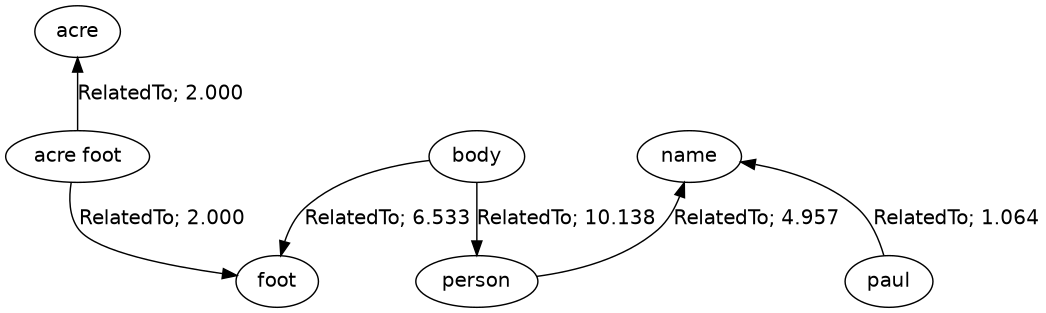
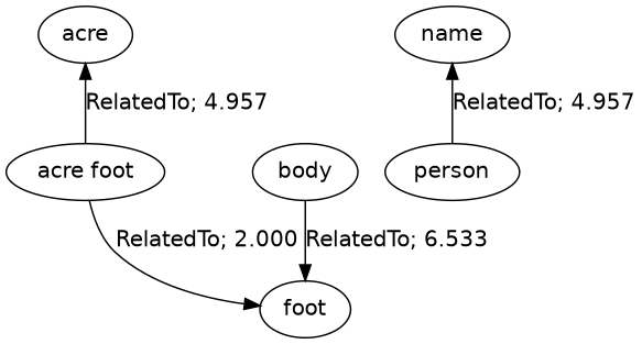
  digraph {
    fontname="DejaVu Sans"
    node [fontname="DejaVu Sans"]
    edge [dir=back fontname="DejaVu Sans"]
    n1 [label=acre]
    n2 [label="acre foot"]
    n3 [label=foot]
    n4 [label=body]
    n5 [label=person]
    n6 [label=name]
-   n7 [label=paul]
-   n1 -> n2 [label="RelatedTo; 2.000" weight=2.000]
+   n1 -> n2 [label="RelatedTo; 4.957" weight=2.000]
    n2 -> n3 [dir=forward label="RelatedTo; 2.000" weight=3.000]
    n4 -> n3 [dir=forward label="RelatedTo; 6.533" weight=6.533]
-   n4 -> n5 [dir=forward label="RelatedTo; 10.138" weight=10.138]
    n6 -> n5 [label="RelatedTo; 4.957" weight=4.957]
-   n6 -> n7 [label="RelatedTo; 1.064" weight=1.064]
  }
